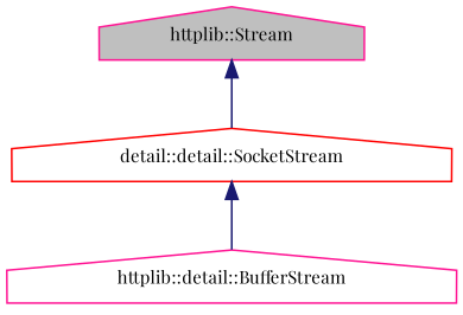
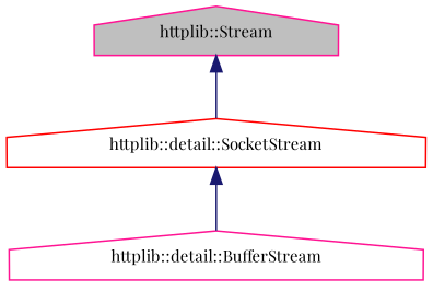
  digraph {
    fontname="Playfair Display"
    node [color=deeppink fillcolor=white fontname="Playfair Display" fontsize=10 shape=house style=filled]
    edge [color=midnightblue dir=back fontname="Playfair Display" fontsize=10 labelfontname=Helvetica labelfontsize=10 style=solid]
    n1 [fillcolor=grey75 fontcolor=black height=0.2 label="httplib::Stream" width=0.4]
-   n2 [color=red height=0.2 label="detail::detail::SocketStream" width=0.4]
+   n2 [color=red height=0.2 label="httplib::detail::SocketStream" width=0.4]
    n3 [height=0.2 label="httplib::detail::BufferStream" width=0.4]
    n1 -> n2
    n2 -> n3
  }
